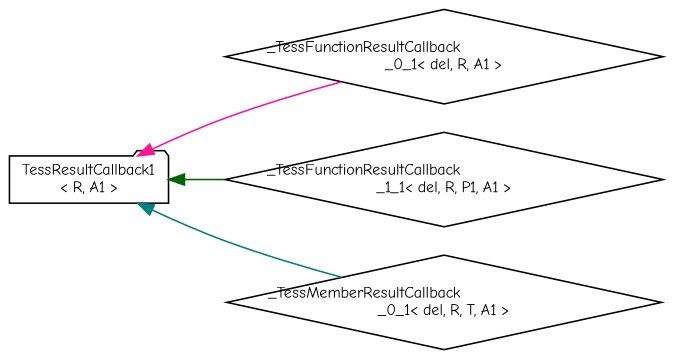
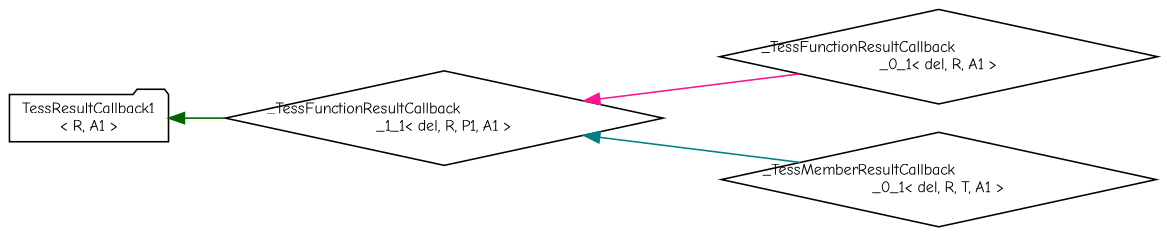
  digraph {
    fontname="Comic Neue"
    rankdir=LR
    node [color=black fillcolor=white fontname="Comic Neue" fontsize=10 shape=diamond style=filled]
    edge [dir=back fontname="Comic Neue" fontsize=10 labelfontname=Helvetica labelfontsize=10 style=solid]
    n1 [height=0.2 label="TessResultCallback1\l\< R, A1 \>" shape=folder width=0.4]
    n2 [height=0.2 label="_TessFunctionResultCallback\l_0_1\< del, R, A1 \>" width=0.4]
    n3 [height=0.2 label="_TessFunctionResultCallback\l_1_1\< del, R, P1, A1 \>" width=0.4]
    n4 [height=0.2 label="_TessMemberResultCallback\l_0_1\< del, R, T, A1 \>" width=0.4]
-   n1 -> n2 [color=deeppink]
+   n3 -> n2 [color=deeppink]
    n1 -> n3 [color=darkgreen]
-   n1 -> n4 [color=teal]
+   n3 -> n4 [color=teal]
  }
